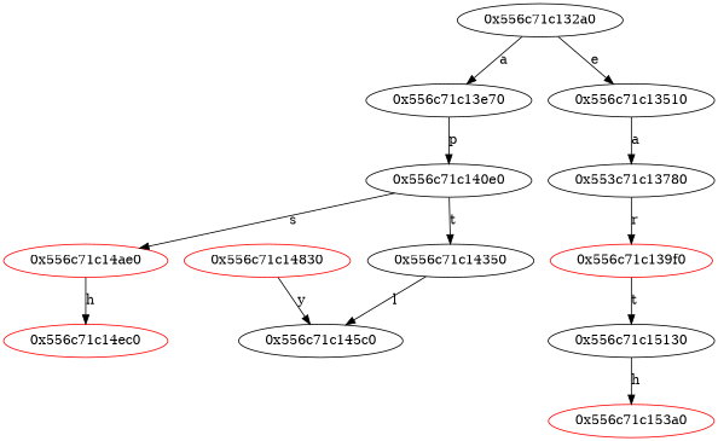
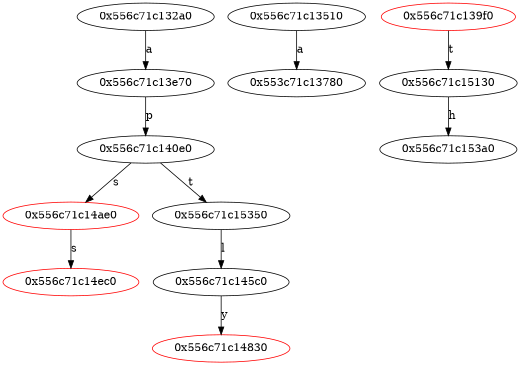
  digraph {
    "0x556c71c132a0"
    "0x556c71c13e70"
    "0x556c71c13510"
    "0x556c71c140e0"
    n5 [label="0x553c71c13780"]
    "0x556c71c14ae0" [color=red]
-   "0x556c71c14350"
+   "0x556c71c14350" [label="0x556c71c15350"]
    "0x556c71c139f0" [color=red]
    "0x556c71c14ec0" [color=red]
    "0x556c71c145c0"
    "0x556c71c15130"
    "0x556c71c14830" [color=red]
-   "0x556c71c153a0" [color=red]
+   "0x556c71c153a0" [color=black]
    "0x556c71c132a0" -> "0x556c71c13e70" [label=a]
-   "0x556c71c132a0" -> "0x556c71c13510" [label=e]
    "0x556c71c13e70" -> "0x556c71c140e0" [label=p]
    "0x556c71c13510" -> n5 [label=a]
    "0x556c71c140e0" -> "0x556c71c14ae0" [label=s]
    "0x556c71c140e0" -> "0x556c71c14350" [label=t]
-   n5 -> "0x556c71c139f0" [label=r]
-   "0x556c71c14ae0" -> "0x556c71c14ec0" [label=h]
+   "0x556c71c14ae0" -> "0x556c71c14ec0" [label=s]
    "0x556c71c14350" -> "0x556c71c145c0" [label=l]
    "0x556c71c139f0" -> "0x556c71c15130" [label=t]
-   "0x556c71c14830" -> "0x556c71c145c0" [label=y]
+   "0x556c71c145c0" -> "0x556c71c14830" [label=y]
    "0x556c71c15130" -> "0x556c71c153a0" [label=h]
  }
